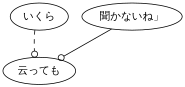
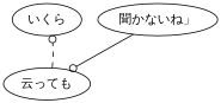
  digraph {
    fontname=Merriweather
    node [fontname=Merriweather]
    edge [arrowhead=odot fontname=Merriweather]
    n1 [label="いくら"]
    n2 [label="云っても"]
    n3 [label="聞かないね」"]
-   n1 -> n2 [style=dashed]
+   n2 -> n1 [style=dashed]
    n3 -> n2 [style=solid]
  }
